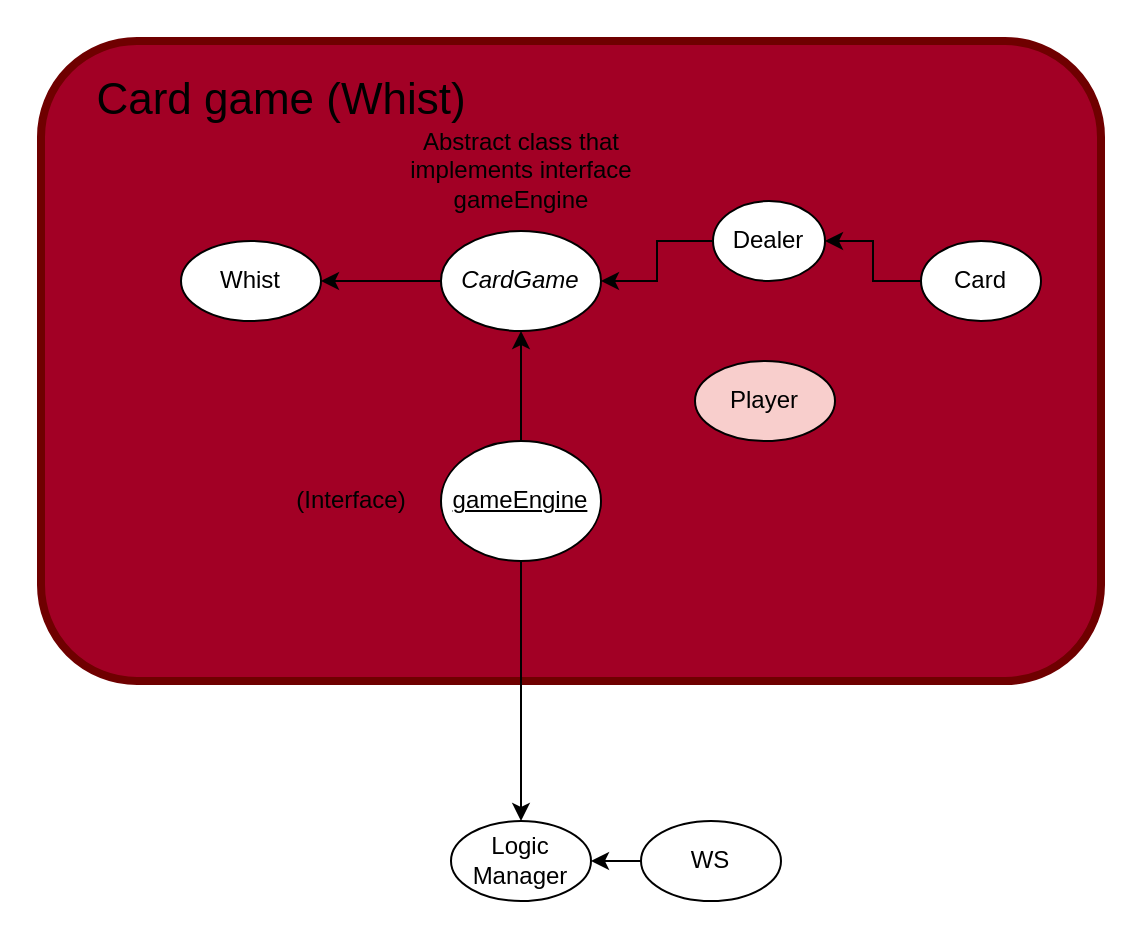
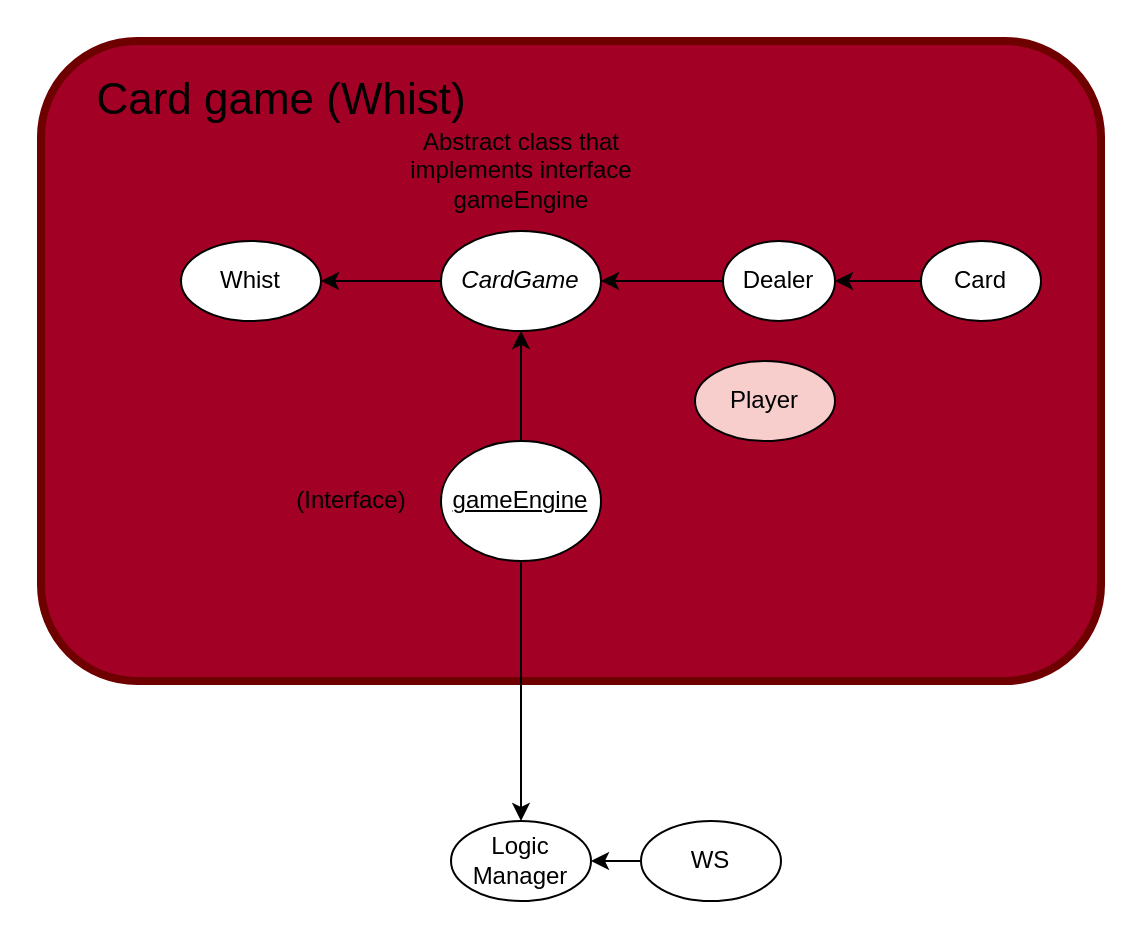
  <mxCell id="0" />
  <mxCell id="1" parent="0" />
  <mxCell id="2" value="" style="rounded=1;whiteSpace=wrap;html=1;fillColor=#a20025;strokeColor=#6F0000;fontColor=#ffffff;strokeWidth=4;" vertex="1" parent="1"><mxGeometry x="20" y="20" width="530" height="320" as="geometry" /></mxCell>
  <mxCell id="3" value="Whist" style="ellipse;whiteSpace=wrap;html=1;" vertex="1" parent="1"><mxGeometry x="90" y="120" width="70" height="40" as="geometry" /></mxCell>
  <mxCell id="4" value="&lt;i&gt;CardGame&lt;/i&gt;" style="ellipse;whiteSpace=wrap;html=1;" vertex="1" parent="1"><mxGeometry x="220" y="115" width="80" height="50" as="geometry" /></mxCell>
  <mxCell id="5" value="" style="endArrow=classic;html=1;rounded=0;entryX=1;entryY=0.5;entryDx=0;entryDy=0;exitX=0;exitY=0.5;exitDx=0;exitDy=0;" edge="1" parent="1" source="4" target="3"><mxGeometry width="50" height="50" relative="1" as="geometry"><mxPoint x="180" y="210" as="sourcePoint" /><mxPoint x="230" y="160" as="targetPoint" /></mxGeometry></mxCell>
  <mxCell id="6" style="edgeStyle=none;rounded=0;orthogonalLoop=1;jettySize=auto;html=1;exitX=0.5;exitY=0;exitDx=0;exitDy=0;entryX=0.5;entryY=1;entryDx=0;entryDy=0;" edge="1" parent="1" source="7" target="4"><mxGeometry relative="1" as="geometry" /></mxCell>
  <mxCell id="7" value="&lt;u&gt;gameEngine&lt;/u&gt;" style="ellipse;whiteSpace=wrap;html=1;" vertex="1" parent="1"><mxGeometry x="220" y="220" width="80" height="60" as="geometry" /></mxCell>
  <mxCell id="8" value="(Interface)" style="text;html=1;align=center;verticalAlign=middle;resizable=0;points=[];autosize=1;strokeColor=none;fillColor=none;" vertex="1" parent="1"><mxGeometry x="140" y="240" width="70" height="20" as="geometry" /></mxCell>
  <mxCell id="9" value="Abstract class that &lt;br&gt;implements interface&lt;br&gt;gameEngine" style="text;html=1;align=center;verticalAlign=middle;resizable=0;points=[];autosize=1;strokeColor=none;fillColor=none;" vertex="1" parent="1"><mxGeometry x="195" y="60" width="130" height="50" as="geometry" /></mxCell>
  <mxCell id="10" style="edgeStyle=orthogonalEdgeStyle;rounded=0;orthogonalLoop=1;jettySize=auto;html=1;exitX=0;exitY=0.5;exitDx=0;exitDy=0;entryX=1;entryY=0.5;entryDx=0;entryDy=0;" edge="1" parent="1" source="11" target="4"><mxGeometry relative="1" as="geometry" /></mxCell>
- <mxCell id="11" value="Dealer" style="ellipse;whiteSpace=wrap;html=1;" vertex="1" parent="1"><mxGeometry x="356" y="100" width="56" height="40" as="geometry" /></mxCell>
+ <mxCell id="11" value="Dealer" style="ellipse;whiteSpace=wrap;html=1;" vertex="1" parent="1"><mxGeometry x="361" y="120" width="56" height="40" as="geometry" /></mxCell>
  <mxCell id="12" style="edgeStyle=orthogonalEdgeStyle;rounded=0;orthogonalLoop=1;jettySize=auto;html=1;exitX=0;exitY=0.5;exitDx=0;exitDy=0;" edge="1" parent="1" source="13" target="11"><mxGeometry relative="1" as="geometry" /></mxCell>
  <mxCell id="13" value="Card" style="ellipse;whiteSpace=wrap;html=1;" vertex="1" parent="1"><mxGeometry x="460" y="120" width="60" height="40" as="geometry" /></mxCell>
  <mxCell id="14" value="Player" style="ellipse;whiteSpace=wrap;html=1;fillColor=#f8cecc;" vertex="1" parent="1"><mxGeometry x="347" y="180" width="70" height="40" as="geometry" /></mxCell>
  <mxCell id="15" value="&lt;span style=&quot;font-size: 22px;&quot;&gt;Card game (Whist)&lt;/span&gt;" style="text;html=1;align=center;verticalAlign=middle;resizable=0;points=[];autosize=1;strokeColor=none;fillColor=none;" vertex="1" parent="1"><mxGeometry x="40" y="40" width="200" height="20" as="geometry" /></mxCell>
  <mxCell id="16" style="edgeStyle=none;rounded=0;orthogonalLoop=1;jettySize=auto;html=1;exitX=0.5;exitY=0;exitDx=0;exitDy=0;entryX=0.5;entryY=1;entryDx=0;entryDy=0;fontSize=22;endArrow=none;endFill=0;startArrow=classic;startFill=1;" edge="1" parent="1" source="17" target="7"><mxGeometry relative="1" as="geometry" /></mxCell>
  <mxCell id="17" value="Logic Manager" style="ellipse;whiteSpace=wrap;html=1;" vertex="1" parent="1"><mxGeometry x="225" y="410" width="70" height="40" as="geometry" /></mxCell>
  <mxCell id="18" style="edgeStyle=none;rounded=0;orthogonalLoop=1;jettySize=auto;html=1;exitX=0;exitY=0.5;exitDx=0;exitDy=0;entryX=1;entryY=0.5;entryDx=0;entryDy=0;fontSize=22;startArrow=none;startFill=0;endArrow=classic;endFill=1;" edge="1" parent="1" source="19" target="17"><mxGeometry relative="1" as="geometry" /></mxCell>
  <mxCell id="19" value="WS" style="ellipse;whiteSpace=wrap;html=1;" vertex="1" parent="1"><mxGeometry x="320" y="410" width="70" height="40" as="geometry" /></mxCell>
